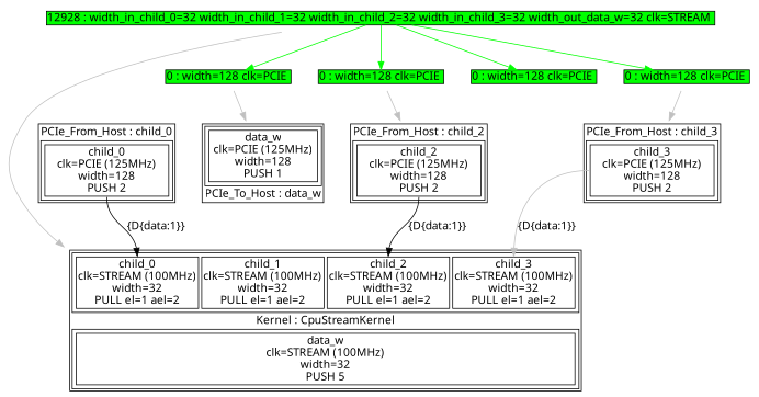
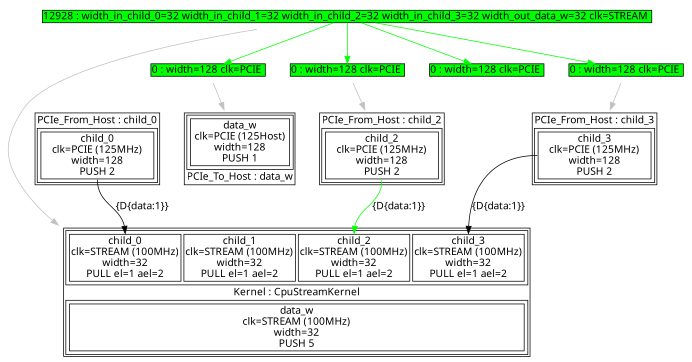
  digraph {
    fontname="Noto Sans"
    node [fontname="Noto Sans" shape=plaintext]
    edge [color=gray fontname="Noto Sans"]
    n1 [label=<<TABLE  BORDER="1" CELLPADDING="1" CELLSPACING="1"><TR><TD BGCOLOR="white" BORDER="0" PORT="inputs" ROWSPAN="1" COLSPAN="1"><TABLE  BORDER="1" CELLPADDING="1" CELLSPACING="4"><TR><TD BGCOLOR="white" BORDER="1" PORT="child_0" ROWSPAN="1" COLSPAN="1">child_0<BR/>clk=STREAM (100MHz)<BR/>width=32<BR/>PULL el=1 ael=2</TD><TD BGCOLOR="white" BORDER="1" PORT="child_1" ROWSPAN="1" COLSPAN="1">child_1<BR/>clk=STREAM (100MHz)<BR/>width=32<BR/>PULL el=1 ael=2</TD><TD BGCOLOR="white" BORDER="1" PORT="child_2" ROWSPAN="1" COLSPAN="1">child_2<BR/>clk=STREAM (100MHz)<BR/>width=32<BR/>PULL el=1 ael=2</TD><TD BGCOLOR="white" BORDER="1" PORT="child_3" ROWSPAN="1" COLSPAN="1">child_3<BR/>clk=STREAM (100MHz)<BR/>width=32<BR/>PULL el=1 ael=2</TD></TR></TABLE></TD></TR><TR><TD BGCOLOR="white" BORDER="0" PORT="node_info" ROWSPAN="1" COLSPAN="1">Kernel : CpuStreamKernel</TD></TR><TR><TD BGCOLOR="white" BORDER="0" PORT="outputs" ROWSPAN="1" COLSPAN="1"><TABLE  BORDER="1" CELLPADDING="1" CELLSPACING="4"><TR><TD BGCOLOR="white" BORDER="1" PORT="data_w" ROWSPAN="1" COLSPAN="1">data_w<BR/>clk=STREAM (100MHz)<BR/>width=32<BR/>PUSH 5</TD></TR></TABLE></TD></TR></TABLE>>]
-   n2 [label=<<TABLE  BORDER="1" CELLPADDING="1" CELLSPACING="1"><TR><TD BGCOLOR="white" BORDER="0" PORT="inputs" ROWSPAN="1" COLSPAN="1"><TABLE  BORDER="1" CELLPADDING="1" CELLSPACING="4"><TR><TD BGCOLOR="white" BORDER="1" PORT="data_w" ROWSPAN="1" COLSPAN="1">data_w<BR/>clk=PCIE (125MHz)<BR/>width=128<BR/>PUSH 1</TD></TR></TABLE></TD></TR><TR><TD BGCOLOR="white" BORDER="0" PORT="node_info" ROWSPAN="1" COLSPAN="1">PCIe_To_Host : data_w</TD></TR></TABLE>>]
+   n2 [label=<<TABLE  BORDER="1" CELLPADDING="1" CELLSPACING="1"><TR><TD BGCOLOR="white" BORDER="0" PORT="inputs" ROWSPAN="1" COLSPAN="1"><TABLE  BORDER="1" CELLPADDING="1" CELLSPACING="4"><TR><TD BGCOLOR="white" BORDER="1" PORT="data_w" ROWSPAN="1" COLSPAN="1">data_w<BR/>clk=PCIE (125Host)<BR/>width=128<BR/>PUSH 1</TD></TR></TABLE></TD></TR><TR><TD BGCOLOR="white" BORDER="0" PORT="node_info" ROWSPAN="1" COLSPAN="1">PCIe_To_Host : data_w</TD></TR></TABLE>>]
    n3 [label=<<TABLE  BORDER="0" CELLPADDING="0" CELLSPACING="0"><TR><TD BGCOLOR="green" BORDER="1" PORT="assignment_18" ROWSPAN="1" COLSPAN="1">12928 : width_in_child_0=32 width_in_child_1=32 width_in_child_2=32 width_in_child_3=32 width_out_data_w=32 clk=STREAM </TD></TR></TABLE>>]
    n4 [label=<<TABLE  BORDER="0" CELLPADDING="0" CELLSPACING="0"><TR><TD BGCOLOR="green" BORDER="1" PORT="assignment_2" ROWSPAN="1" COLSPAN="1">0 : width=128 clk=PCIE </TD></TR></TABLE>>]
    n5 [label=<<TABLE  BORDER="0" CELLPADDING="0" CELLSPACING="0"><TR><TD BGCOLOR="green" BORDER="1" PORT="assignment_5" ROWSPAN="1" COLSPAN="1">0 : width=128 clk=PCIE </TD></TR></TABLE>>]
    n6 [label=<<TABLE  BORDER="0" CELLPADDING="0" CELLSPACING="0"><TR><TD BGCOLOR="green" BORDER="1" PORT="assignment_8" ROWSPAN="1" COLSPAN="1">0 : width=128 clk=PCIE </TD></TR></TABLE>>]
    n7 [label=<<TABLE  BORDER="0" CELLPADDING="0" CELLSPACING="0"><TR><TD BGCOLOR="green" BORDER="1" PORT="assignment_11" ROWSPAN="1" COLSPAN="1">0 : width=128 clk=PCIE </TD></TR></TABLE>>]
    n8 [label=<<TABLE  BORDER="1" CELLPADDING="1" CELLSPACING="1"><TR><TD BGCOLOR="white" BORDER="0" PORT="node_info" ROWSPAN="1" COLSPAN="1">PCIe_From_Host : child_2</TD></TR><TR><TD BGCOLOR="white" BORDER="0" PORT="outputs" ROWSPAN="1" COLSPAN="1"><TABLE  BORDER="1" CELLPADDING="1" CELLSPACING="4"><TR><TD BGCOLOR="white" BORDER="1" PORT="child_2" ROWSPAN="1" COLSPAN="1">child_2<BR/>clk=PCIE (125MHz)<BR/>width=128<BR/>PUSH 2</TD></TR></TABLE></TD></TR></TABLE>>]
    n9 [label=<<TABLE  BORDER="1" CELLPADDING="1" CELLSPACING="1"><TR><TD BGCOLOR="white" BORDER="0" PORT="node_info" ROWSPAN="1" COLSPAN="1">PCIe_From_Host : child_3</TD></TR><TR><TD BGCOLOR="white" BORDER="0" PORT="outputs" ROWSPAN="1" COLSPAN="1"><TABLE  BORDER="1" CELLPADDING="1" CELLSPACING="4"><TR><TD BGCOLOR="white" BORDER="1" PORT="child_3" ROWSPAN="1" COLSPAN="1">child_3<BR/>clk=PCIE (125MHz)<BR/>width=128<BR/>PUSH 2</TD></TR></TABLE></TD></TR></TABLE>>]
    n10 [label=<<TABLE  BORDER="1" CELLPADDING="1" CELLSPACING="1"><TR><TD BGCOLOR="white" BORDER="0" PORT="node_info" ROWSPAN="1" COLSPAN="1">PCIe_From_Host : child_0</TD></TR><TR><TD BGCOLOR="white" BORDER="0" PORT="outputs" ROWSPAN="1" COLSPAN="1"><TABLE  BORDER="1" CELLPADDING="1" CELLSPACING="4"><TR><TD BGCOLOR="white" BORDER="1" PORT="child_0" ROWSPAN="1" COLSPAN="1">child_0<BR/>clk=PCIE (125MHz)<BR/>width=128<BR/>PUSH 2</TD></TR></TABLE></TD></TR></TABLE>>]
    n3 -> n1
    n3 -> n4 [color=green headport=assignment_2 tailport=assignment_18]
    n3 -> n5 [color=green headport=assignment_5 tailport=assignment_18]
    n3 -> n6 [color=green headport=assignment_8 tailport=assignment_18]
    n3 -> n7 [color=green headport=assignment_11 tailport=assignment_18]
    n4 -> n2
    n6 -> n8
    n7 -> n9
-   n8 -> n1 [headport=child_2 label="{D{data:1}}" tailport=child_2 color=""]
-   n9 -> n1 [headport=child_3 label="{D{data:1}}" tailport=child_3]
+   n8 -> n1 [headport=child_2 label="{D{data:1}}" tailport=child_2 color=green]
+   n9 -> n1 [headport=child_3 label="{D{data:1}}" tailport=child_3 color=""]
    n10 -> n1 [headport=child_0 label="{D{data:1}}" tailport=child_0 color=""]
  }
